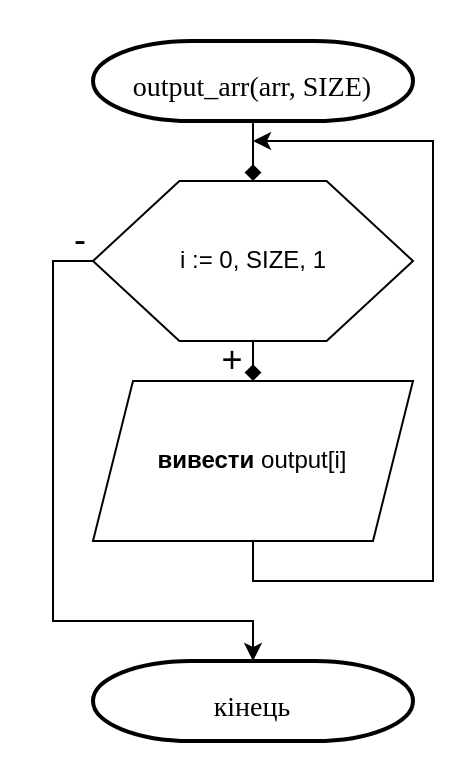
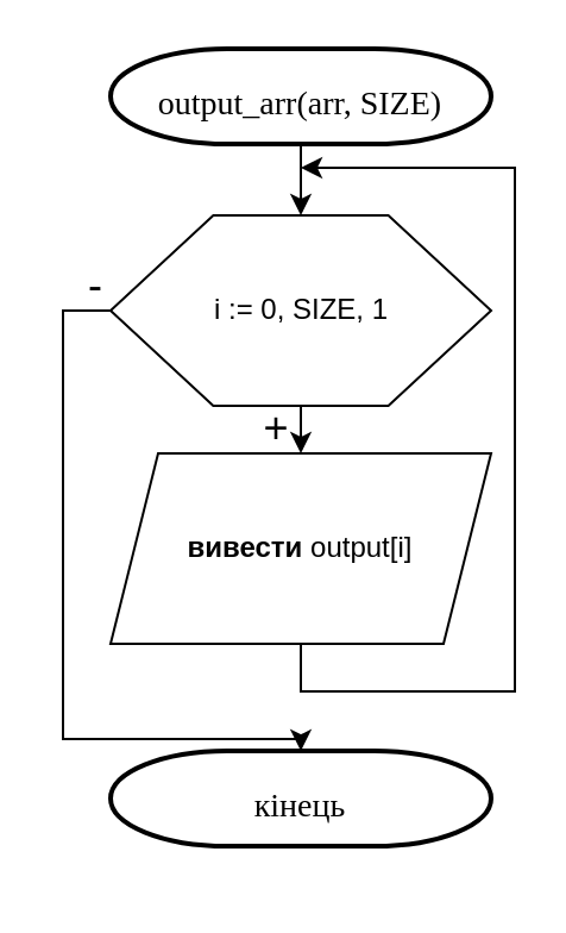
  <mxCell id="0" />
  <mxCell id="1" parent="0" />
- <mxCell id="2" style="edgeStyle=orthogonalEdgeStyle;rounded=0;orthogonalLoop=1;jettySize=auto;html=1;exitX=0.5;exitY=1;exitDx=0;exitDy=0;exitPerimeter=0;entryX=0.5;entryY=0;entryDx=0;entryDy=0;endArrow=diamond;" edge="1" parent="1" source="3" target="6"><mxGeometry relative="1" as="geometry" /></mxCell>
+ <mxCell id="2" style="edgeStyle=orthogonalEdgeStyle;rounded=0;orthogonalLoop=1;jettySize=auto;html=1;exitX=0.5;exitY=1;exitDx=0;exitDy=0;exitPerimeter=0;entryX=0.5;entryY=0;entryDx=0;entryDy=0;" edge="1" parent="1" source="3" target="6"><mxGeometry relative="1" as="geometry" /></mxCell>
  <mxCell id="3" value="&lt;p class=&quot;MsoNormal&quot; style=&quot;margin-top: 12.0pt ; text-indent: 0cm ; line-height: 150%&quot;&gt;&lt;span style=&quot;line-height: 150% ; font-family: &amp;#34;times new roman&amp;#34; , serif&quot;&gt;&lt;font style=&quot;font-size: 14px&quot;&gt;output_arr(arr, SIZE)&lt;/font&gt;&lt;span style=&quot;font-weight: bold ; font-size: 14pt&quot;&gt;&lt;/span&gt;&lt;/span&gt;&lt;/p&gt;" style="strokeWidth=2;html=1;shape=mxgraph.flowchart.terminator;whiteSpace=wrap;" vertex="1" parent="1"><mxGeometry x="46" y="20" width="160" height="40" as="geometry" /></mxCell>
- <mxCell id="4" style="edgeStyle=orthogonalEdgeStyle;rounded=0;orthogonalLoop=1;jettySize=auto;html=1;exitX=0.5;exitY=1;exitDx=0;exitDy=0;entryX=0.5;entryY=0;entryDx=0;entryDy=0;endArrow=diamond;" edge="1" parent="1" source="6" target="8"><mxGeometry relative="1" as="geometry" /></mxCell>
+ <mxCell id="4" style="edgeStyle=orthogonalEdgeStyle;rounded=0;orthogonalLoop=1;jettySize=auto;html=1;exitX=0.5;exitY=1;exitDx=0;exitDy=0;entryX=0.5;entryY=0;entryDx=0;entryDy=0;" edge="1" parent="1" source="6" target="8"><mxGeometry relative="1" as="geometry" /></mxCell>
  <mxCell id="5" style="edgeStyle=orthogonalEdgeStyle;rounded=0;orthogonalLoop=1;jettySize=auto;html=1;exitX=0;exitY=0.5;exitDx=0;exitDy=0;entryX=0.5;entryY=0;entryDx=0;entryDy=0;entryPerimeter=0;" edge="1" parent="1" source="6" target="9"><mxGeometry relative="1" as="geometry"><Array as="points"><mxPoint x="26" y="130" /><mxPoint x="26" y="310" /><mxPoint x="126" y="310" /></Array></mxGeometry></mxCell>
  <mxCell id="6" value="i := 0, SIZE, 1" style="verticalLabelPosition=middle;verticalAlign=middle;html=1;shape=hexagon;perimeter=hexagonPerimeter2;arcSize=6;size=0.27;labelPosition=center;align=center;" vertex="1" parent="1"><mxGeometry x="46" y="90" width="160" height="80" as="geometry" /></mxCell>
  <mxCell id="7" style="edgeStyle=orthogonalEdgeStyle;rounded=0;orthogonalLoop=1;jettySize=auto;html=1;exitX=0.5;exitY=1;exitDx=0;exitDy=0;" edge="1" parent="1" source="8"><mxGeometry relative="1" as="geometry"><mxPoint x="126" y="70" as="targetPoint" /><Array as="points"><mxPoint x="126" y="290" /><mxPoint x="216" y="290" /><mxPoint x="216" y="70" /></Array></mxGeometry></mxCell>
  <mxCell id="8" value="&lt;b&gt;вивести &lt;/b&gt;output[i]" style="shape=parallelogram;perimeter=parallelogramPerimeter;whiteSpace=wrap;html=1;fixedSize=1;" vertex="1" parent="1"><mxGeometry x="46" y="190" width="160" height="80" as="geometry" /></mxCell>
- <mxCell id="9" value="&lt;p class=&quot;MsoNormal&quot; style=&quot;margin-top: 12.0pt ; text-indent: 0cm ; line-height: 150%&quot;&gt;&lt;span style=&quot;line-height: 150% ; font-family: &amp;#34;times new roman&amp;#34; , serif&quot;&gt;&lt;font style=&quot;font-size: 14px&quot;&gt;кінець&lt;/font&gt;&lt;span style=&quot;font-weight: bold ; font-size: 14pt&quot;&gt;&lt;/span&gt;&lt;/span&gt;&lt;/p&gt;" style="strokeWidth=2;html=1;shape=mxgraph.flowchart.terminator;whiteSpace=wrap;" vertex="1" parent="1"><mxGeometry x="46" y="330" width="160" height="40" as="geometry" /></mxCell>
+ <mxCell id="9" value="&lt;p class=&quot;MsoNormal&quot; style=&quot;margin-top: 12.0pt ; text-indent: 0cm ; line-height: 150%&quot;&gt;&lt;span style=&quot;line-height: 150% ; font-family: &amp;#34;times new roman&amp;#34; , serif&quot;&gt;&lt;font style=&quot;font-size: 14px&quot;&gt;кінець&lt;/font&gt;&lt;span style=&quot;font-weight: bold ; font-size: 14pt&quot;&gt;&lt;/span&gt;&lt;/span&gt;&lt;/p&gt;" style="strokeWidth=2;html=1;shape=mxgraph.flowchart.terminator;whiteSpace=wrap;" vertex="1" parent="1"><mxGeometry x="46" y="315" width="160" height="40" as="geometry" /></mxCell>
  <mxCell id="10" value="&lt;font style=&quot;font-size: 18px&quot;&gt;+&lt;/font&gt;" style="text;html=1;strokeColor=none;fillColor=none;align=center;verticalAlign=middle;whiteSpace=wrap;rounded=0;" vertex="1" parent="1"><mxGeometry x="96" y="170" width="40" height="20" as="geometry" /></mxCell>
  <mxCell id="11" value="&lt;font style=&quot;font-size: 18px&quot;&gt;-&lt;/font&gt;" style="text;html=1;strokeColor=none;fillColor=none;align=center;verticalAlign=middle;whiteSpace=wrap;rounded=0;" vertex="1" parent="1"><mxGeometry x="20" y="110" width="40" height="20" as="geometry" /></mxCell>
